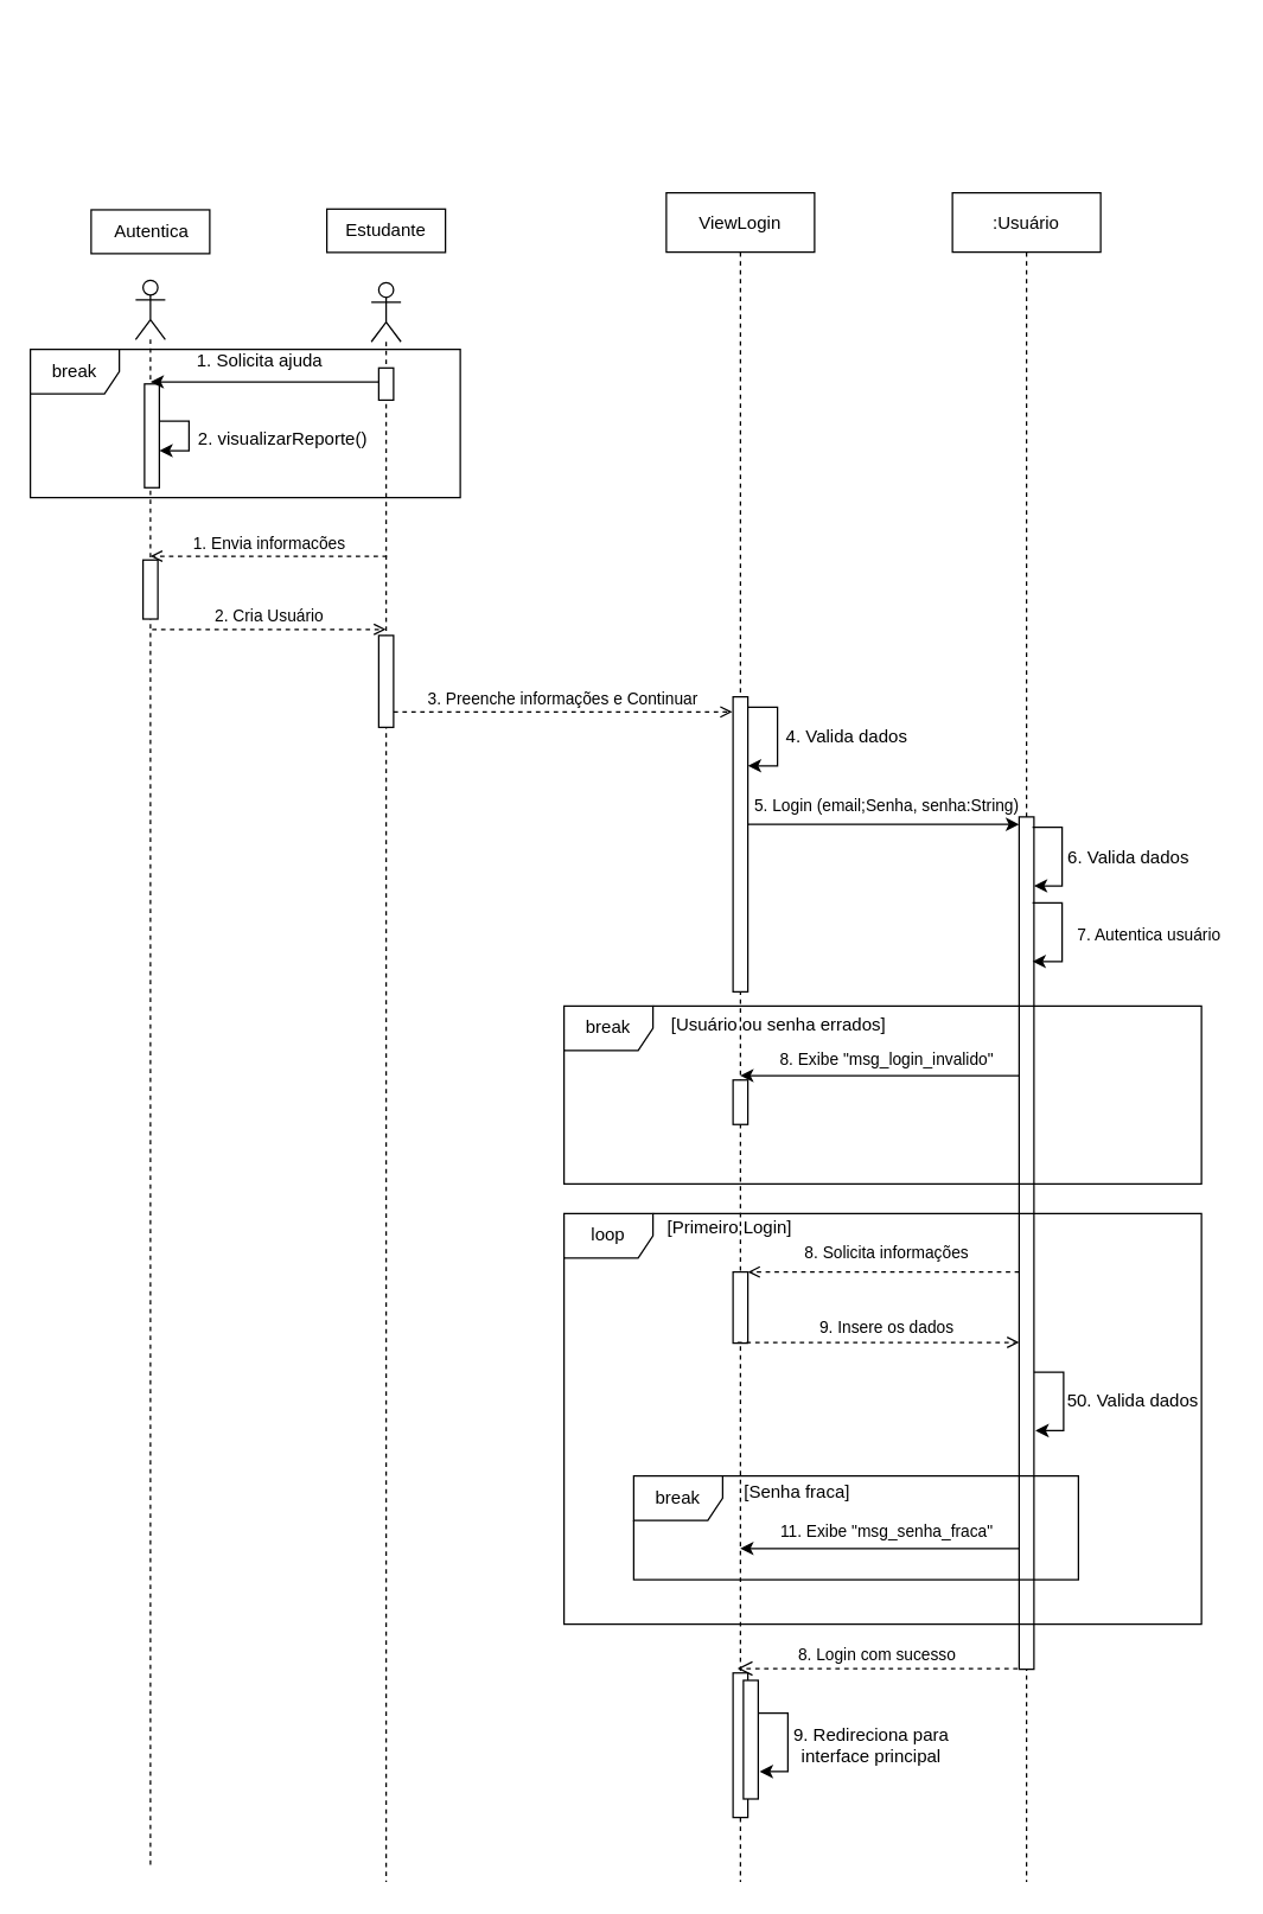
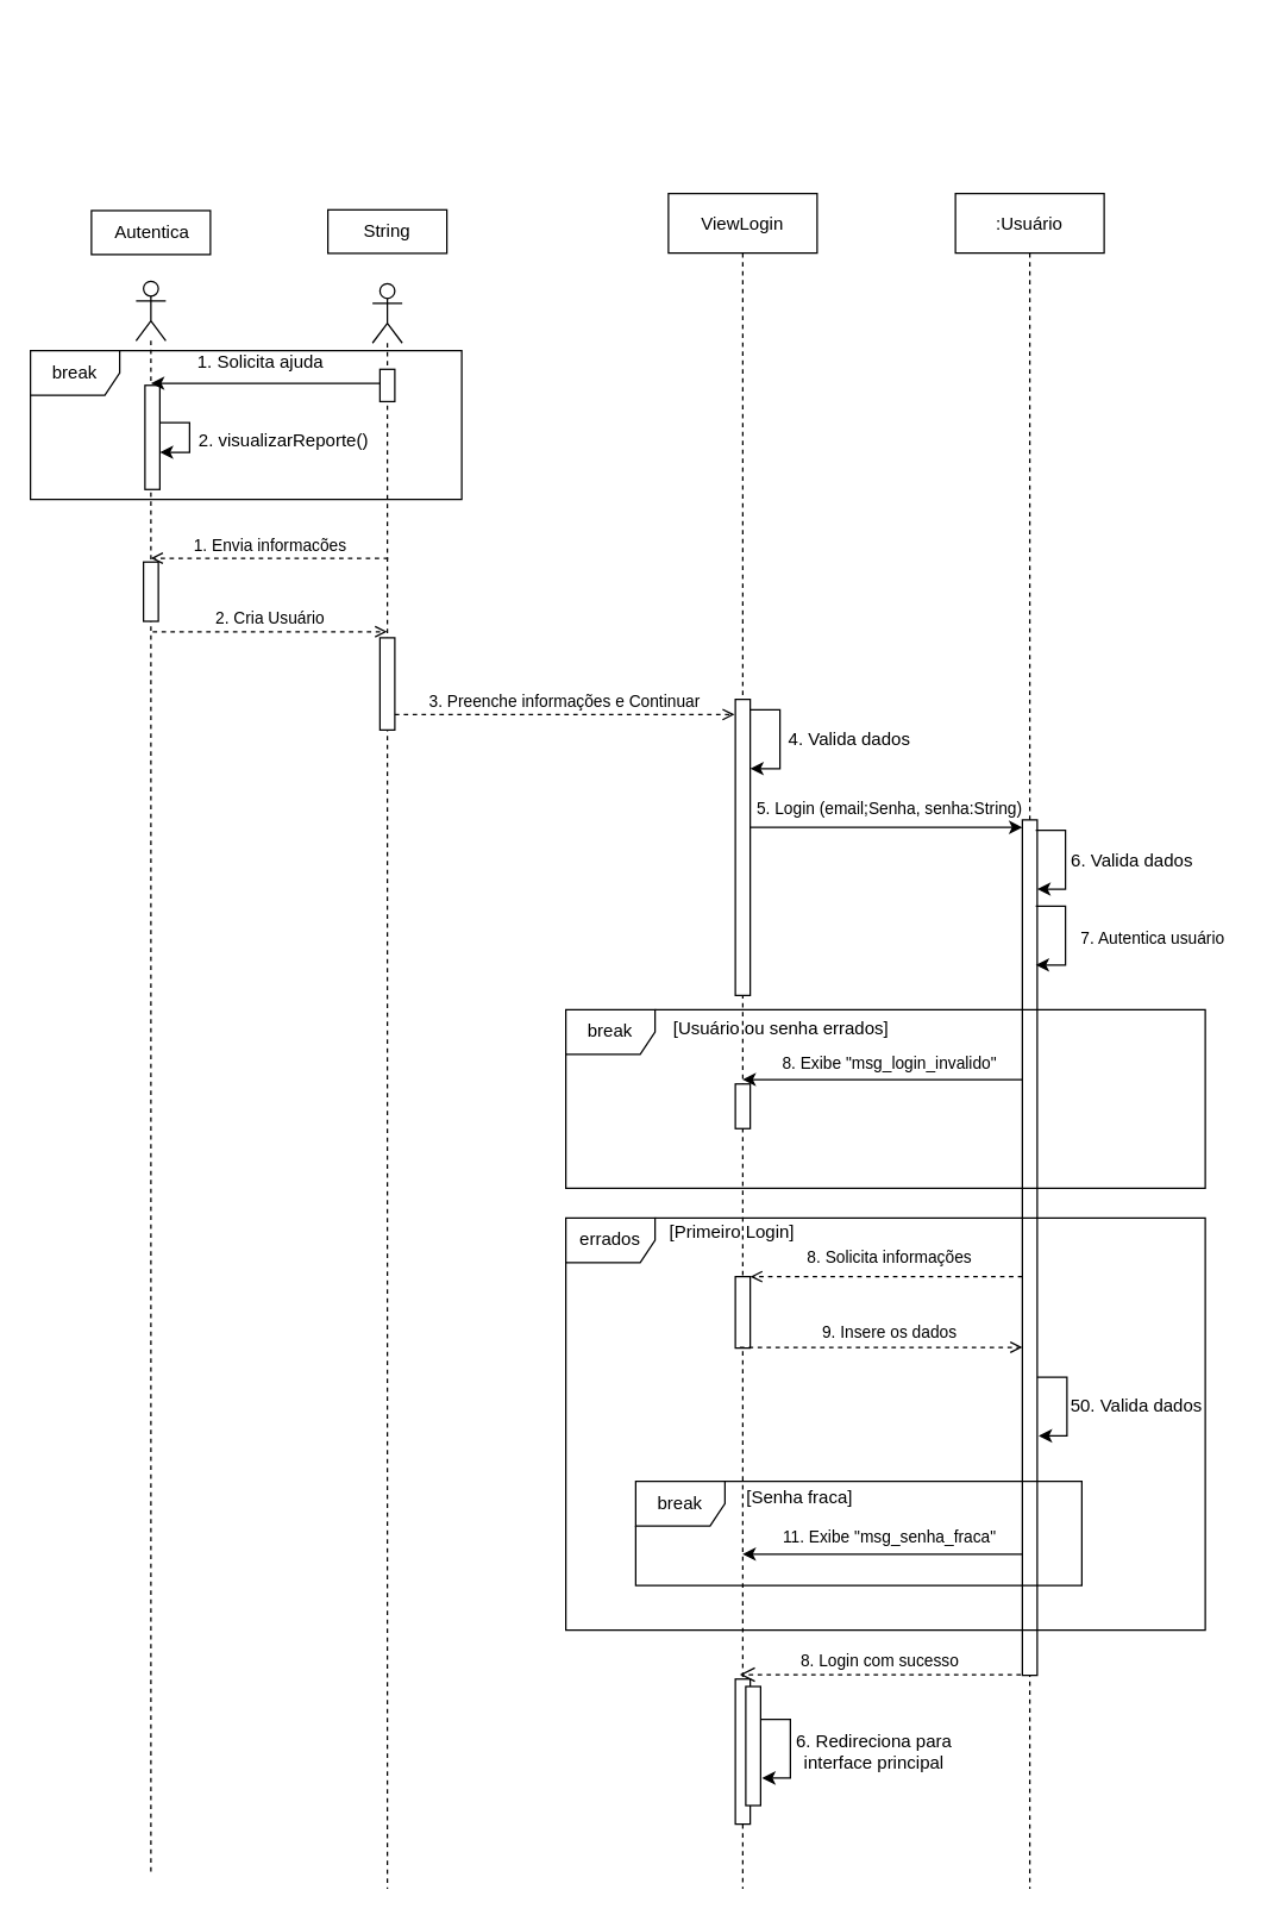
  <mxCell id="0" />
  <mxCell id="1" parent="0" />
  <mxCell id="2" value="" style="group" parent="1" vertex="1" connectable="0"><mxGeometry x="70" y="20.02" width="191" height="1176.98" as="geometry" /></mxCell>
  <mxCell id="3" value="" style="rounded=0;whiteSpace=wrap;html=1;" vertex="1" parent="2"><mxGeometry x="-9" y="120.953" width="80" height="29.54" as="geometry" /></mxCell>
  <mxCell id="4" value="" style="shape=umlLifeline;perimeter=lifelinePerimeter;whiteSpace=wrap;html=1;container=1;dropTarget=0;collapsible=0;recursiveResize=0;outlineConnect=0;portConstraint=eastwest;newEdgeStyle={&quot;curved&quot;:0,&quot;rounded&quot;:0};participant=umlActor;" parent="2" vertex="1"><mxGeometry x="21" y="168.396" width="20" height="1069.982" as="geometry" /></mxCell>
  <mxCell id="5" value="" style="html=1;points=[[0,0,0,0,5],[0,1,0,0,-5],[1,0,0,0,5],[1,1,0,0,-5]];perimeter=orthogonalPerimeter;outlineConnect=0;targetShapes=umlLifeline;portConstraint=eastwest;newEdgeStyle={&quot;curved&quot;:0,&quot;rounded&quot;:0};" vertex="1" parent="4"><mxGeometry x="6" y="70" width="10" height="70" as="geometry" /></mxCell>
  <mxCell id="6" style="edgeStyle=orthogonalEdgeStyle;rounded=0;orthogonalLoop=1;jettySize=auto;html=1;curved=0;" edge="1" parent="4" source="5" target="5"><mxGeometry relative="1" as="geometry" /></mxCell>
  <mxCell id="7" value="Autentica" style="text;html=1;align=center;verticalAlign=middle;whiteSpace=wrap;rounded=0;" parent="2" vertex="1"><mxGeometry x="-8" y="82.223" width="80" height="106.998" as="geometry" /></mxCell>
  <mxCell id="8" value="" style="html=1;points=[[0,0,0,0,5],[0,1,0,0,-5],[1,0,0,0,5],[1,1,0,0,-5]];perimeter=orthogonalPerimeter;outlineConnect=0;targetShapes=umlLifeline;portConstraint=eastwest;newEdgeStyle={&quot;curved&quot;:0,&quot;rounded&quot;:0};" parent="2" vertex="1"><mxGeometry x="26" y="357.17" width="10" height="39.83" as="geometry" /></mxCell>
  <mxCell id="9" value="1. Solicita ajuda" style="text;html=1;align=center;verticalAlign=middle;whiteSpace=wrap;rounded=0;" vertex="1" parent="2"><mxGeometry x="60" y="206.479" width="90" height="33.406" as="geometry" /></mxCell>
  <mxCell id="10" value="2. visualizarReporte()" style="text;html=1;align=center;verticalAlign=middle;whiteSpace=wrap;rounded=0;" vertex="1" parent="2"><mxGeometry x="61" y="259.566" width="119" height="33.406" as="geometry" /></mxCell>
  <mxCell id="11" value="2. Cria Usuário" style="html=1;verticalAlign=bottom;endArrow=open;curved=0;rounded=0;dashed=1;endFill=0;" edge="1" parent="2"><mxGeometry x="0.001" relative="1" as="geometry"><mxPoint x="32.163" y="403.98" as="sourcePoint" /><mxPoint x="189.83" y="403.98" as="targetPoint" /><mxPoint as="offset" /></mxGeometry></mxCell>
  <mxCell id="12" value="" style="group" parent="1" vertex="1" connectable="0"><mxGeometry x="225" y="50" width="80" height="1219" as="geometry" /></mxCell>
  <mxCell id="13" value="" style="shape=umlLifeline;perimeter=lifelinePerimeter;whiteSpace=wrap;html=1;container=1;dropTarget=0;collapsible=0;recursiveResize=0;outlineConnect=0;portConstraint=eastwest;newEdgeStyle={&quot;curved&quot;:0,&quot;rounded&quot;:0};participant=umlActor;" parent="12" vertex="1"><mxGeometry x="25" y="139.999" width="20" height="1079.001" as="geometry" /></mxCell>
  <mxCell id="14" value="3. Preenche informações e Continuar" style="html=1;verticalAlign=bottom;endArrow=open;curved=0;rounded=0;dashed=1;endFill=0;" edge="1" parent="12"><mxGeometry relative="1" as="geometry"><mxPoint x="40" y="429.675" as="sourcePoint" /><mxPoint x="268.5" y="429.675" as="targetPoint" /></mxGeometry></mxCell>
  <mxCell id="15" value="1. Envia informacões" style="html=1;verticalAlign=bottom;endArrow=open;curved=0;rounded=0;dashed=1;endFill=0;" parent="12" edge="1"><mxGeometry relative="1" as="geometry"><mxPoint x="35.5" y="324.602" as="sourcePoint" /><mxPoint x="-124.071" y="324.602" as="targetPoint" /></mxGeometry></mxCell>
  <mxCell id="16" value="" style="group" vertex="1" connectable="0" parent="12"><mxGeometry x="-5" y="68.675" width="80" height="72.796" as="geometry" /></mxCell>
  <mxCell id="17" value="" style="rounded=0;whiteSpace=wrap;html=1;" vertex="1" parent="16"><mxGeometry y="21.767" width="80" height="29.264" as="geometry" /></mxCell>
- <mxCell id="18" value="Estudante" style="text;html=1;align=center;verticalAlign=middle;whiteSpace=wrap;rounded=0;" parent="16" vertex="1"><mxGeometry width="80" height="72.796" as="geometry" /></mxCell>
+ <mxCell id="18" value="String" style="text;html=1;align=center;verticalAlign=middle;whiteSpace=wrap;rounded=0;" parent="16" vertex="1"><mxGeometry width="80" height="72.796" as="geometry" /></mxCell>
  <mxCell id="19" value="" style="html=1;points=[[0,0,0,0,5],[0,1,0,0,-5],[1,0,0,0,5],[1,1,0,0,-5]];perimeter=orthogonalPerimeter;outlineConnect=0;targetShapes=umlLifeline;portConstraint=eastwest;newEdgeStyle={&quot;curved&quot;:0,&quot;rounded&quot;:0};" parent="12" vertex="1"><mxGeometry x="30" y="378.097" width="10" height="61.983" as="geometry" /></mxCell>
  <mxCell id="20" value="" style="html=1;points=[[0,0,0,0,5],[0,1,0,0,-5],[1,0,0,0,5],[1,1,0,0,-5]];perimeter=orthogonalPerimeter;outlineConnect=0;targetShapes=umlLifeline;portConstraint=eastwest;newEdgeStyle={&quot;curved&quot;:0,&quot;rounded&quot;:0};" vertex="1" parent="12"><mxGeometry x="30" y="197.643" width="10" height="21.694" as="geometry" /></mxCell>
  <mxCell id="21" value="6. Valida dados" style="text;html=1;align=center;verticalAlign=middle;whiteSpace=wrap;rounded=0;" vertex="1" parent="1"><mxGeometry x="718" y="562.5" width="86" height="30" as="geometry" /></mxCell>
  <mxCell id="22" value=":Usuário" style="shape=umlLifeline;perimeter=lifelinePerimeter;whiteSpace=wrap;html=1;container=1;dropTarget=0;collapsible=0;recursiveResize=0;outlineConnect=0;portConstraint=eastwest;newEdgeStyle={&quot;curved&quot;:0,&quot;rounded&quot;:0};" vertex="1" parent="1"><mxGeometry x="642" y="129.5" width="100" height="1139.5" as="geometry" /></mxCell>
  <mxCell id="23" value="" style="html=1;points=[[0,0,0,0,5],[0,1,0,0,-5],[1,0,0,0,5],[1,1,0,0,-5]];perimeter=orthogonalPerimeter;outlineConnect=0;targetShapes=umlLifeline;portConstraint=eastwest;newEdgeStyle={&quot;curved&quot;:0,&quot;rounded&quot;:0};" vertex="1" parent="22"><mxGeometry x="45" y="421" width="10" height="575" as="geometry" /></mxCell>
  <mxCell id="24" style="edgeStyle=orthogonalEdgeStyle;rounded=0;orthogonalLoop=1;jettySize=auto;html=1;curved=0;" edge="1" parent="1" target="23"><mxGeometry relative="1" as="geometry"><mxPoint x="696" y="557.48" as="sourcePoint" /><mxPoint x="704" y="597" as="targetPoint" /><Array as="points"><mxPoint x="716" y="558" /><mxPoint x="716" y="597" /></Array></mxGeometry></mxCell>
  <mxCell id="25" style="edgeStyle=orthogonalEdgeStyle;rounded=0;orthogonalLoop=1;jettySize=auto;html=1;curved=0;" edge="1" parent="1"><mxGeometry relative="1" as="geometry"><mxPoint x="696" y="608.48" as="sourcePoint" /><mxPoint x="696" y="648" as="targetPoint" /><Array as="points"><mxPoint x="716" y="609" /><mxPoint x="716" y="648" /></Array></mxGeometry></mxCell>
  <mxCell id="26" value="&lt;span style=&quot;font-size: 11px; text-wrap-mode: nowrap; background-color: rgb(255, 255, 255);&quot;&gt;7. Autentica usuário&lt;/span&gt;" style="text;html=1;align=center;verticalAlign=middle;whiteSpace=wrap;rounded=0;" vertex="1" parent="1"><mxGeometry x="720" y="615" width="110" height="30" as="geometry" /></mxCell>
  <mxCell id="27" value="4. Valida dados" style="text;html=1;align=center;verticalAlign=middle;whiteSpace=wrap;rounded=0;" vertex="1" parent="1"><mxGeometry x="528" y="481.5" width="86" height="30" as="geometry" /></mxCell>
  <mxCell id="28" value="ViewLogin" style="shape=umlLifeline;perimeter=lifelinePerimeter;whiteSpace=wrap;html=1;container=1;dropTarget=0;collapsible=0;recursiveResize=0;outlineConnect=0;portConstraint=eastwest;newEdgeStyle={&quot;curved&quot;:0,&quot;rounded&quot;:0};" vertex="1" parent="1"><mxGeometry x="449" y="129.5" width="100" height="1139.5" as="geometry" /></mxCell>
  <mxCell id="29" value="" style="html=1;points=[[0,0,0,0,5],[0,1,0,0,-5],[1,0,0,0,5],[1,1,0,0,-5]];perimeter=orthogonalPerimeter;outlineConnect=0;targetShapes=umlLifeline;portConstraint=eastwest;newEdgeStyle={&quot;curved&quot;:0,&quot;rounded&quot;:0};" vertex="1" parent="28"><mxGeometry x="45" y="340" width="10" height="199" as="geometry" /></mxCell>
  <mxCell id="30" value="" style="html=1;points=[[0,0,0,0,5],[0,1,0,0,-5],[1,0,0,0,5],[1,1,0,0,-5]];perimeter=orthogonalPerimeter;outlineConnect=0;targetShapes=umlLifeline;portConstraint=eastwest;newEdgeStyle={&quot;curved&quot;:0,&quot;rounded&quot;:0};" vertex="1" parent="28"><mxGeometry x="45" y="728" width="10" height="48" as="geometry" /></mxCell>
  <mxCell id="31" value="" style="html=1;points=[[0,0,0,0,5],[0,1,0,0,-5],[1,0,0,0,5],[1,1,0,0,-5]];perimeter=orthogonalPerimeter;outlineConnect=0;targetShapes=umlLifeline;portConstraint=eastwest;newEdgeStyle={&quot;curved&quot;:0,&quot;rounded&quot;:0};" vertex="1" parent="28"><mxGeometry x="45" y="998.5" width="10" height="97.5" as="geometry" /></mxCell>
  <mxCell id="32" value="" style="html=1;points=[[0,0,0,0,5],[0,1,0,0,-5],[1,0,0,0,5],[1,1,0,0,-5]];perimeter=orthogonalPerimeter;outlineConnect=0;targetShapes=umlLifeline;portConstraint=eastwest;newEdgeStyle={&quot;curved&quot;:0,&quot;rounded&quot;:0};" vertex="1" parent="28"><mxGeometry x="52" y="1003.5" width="10" height="80" as="geometry" /></mxCell>
  <mxCell id="33" style="edgeStyle=orthogonalEdgeStyle;rounded=0;orthogonalLoop=1;jettySize=auto;html=1;curved=0;" edge="1" parent="1" target="29"><mxGeometry relative="1" as="geometry"><mxPoint x="504" y="476.48" as="sourcePoint" /><mxPoint x="524" y="498" as="targetPoint" /><Array as="points"><mxPoint x="524" y="477" /><mxPoint x="524" y="516" /></Array></mxGeometry></mxCell>
  <mxCell id="34" value="&lt;span style=&quot;font-size: 11px; text-wrap-mode: nowrap; background-color: rgb(255, 255, 255);&quot;&gt;5. Login (email;Senha, senha:String)&lt;/span&gt;" style="text;html=1;align=center;verticalAlign=middle;whiteSpace=wrap;rounded=0;" vertex="1" parent="1"><mxGeometry x="510" y="528" width="176" height="30" as="geometry" /></mxCell>
  <mxCell id="35" style="edgeStyle=orthogonalEdgeStyle;rounded=0;orthogonalLoop=1;jettySize=auto;html=1;curved=0;entryX=0;entryY=0;entryDx=0;entryDy=5;entryPerimeter=0;" edge="1" parent="1" source="29" target="23"><mxGeometry relative="1" as="geometry"><Array as="points"><mxPoint x="587" y="556" /></Array></mxGeometry></mxCell>
  <mxCell id="36" value="&lt;span style=&quot;font-size: 11px; text-wrap-mode: nowrap; background-color: rgb(255, 255, 255);&quot;&gt;8. Solicita informações&lt;/span&gt;" style="text;html=1;align=center;verticalAlign=middle;whiteSpace=wrap;rounded=0;" vertex="1" parent="1"><mxGeometry x="543" y="835" width="110" height="20" as="geometry" /></mxCell>
  <mxCell id="37" value="break" style="shape=umlFrame;whiteSpace=wrap;html=1;pointerEvents=0;" vertex="1" parent="1"><mxGeometry x="380" y="678" width="430" height="120" as="geometry" /></mxCell>
  <mxCell id="38" style="edgeStyle=orthogonalEdgeStyle;rounded=0;orthogonalLoop=1;jettySize=auto;html=1;curved=0;" edge="1" parent="1"><mxGeometry relative="1" as="geometry"><mxPoint x="687" y="725.034" as="sourcePoint" /><mxPoint x="498.81" y="725.034" as="targetPoint" /><Array as="points"><mxPoint x="580" y="725" /><mxPoint x="580" y="725" /></Array></mxGeometry></mxCell>
  <mxCell id="39" value="" style="html=1;points=[[0,0,0,0,5],[0,1,0,0,-5],[1,0,0,0,5],[1,1,0,0,-5]];perimeter=orthogonalPerimeter;outlineConnect=0;targetShapes=umlLifeline;portConstraint=eastwest;newEdgeStyle={&quot;curved&quot;:0,&quot;rounded&quot;:0};" vertex="1" parent="1"><mxGeometry x="494" y="728" width="10" height="30" as="geometry" /></mxCell>
  <mxCell id="40" value="&lt;span style=&quot;font-size: 11px; text-wrap-mode: nowrap; background-color: rgb(255, 255, 255);&quot;&gt;8. Exibe &quot;msg_login_invalido&quot;&lt;/span&gt;&lt;span style=&quot;color: rgba(0, 0, 0, 0); font-family: monospace; font-size: 0px; text-align: start; text-wrap-mode: nowrap;&quot;&gt;%3CmxGraphModel%3E%3Croot%3E%3CmxCell%20id%3D%220%22%2F%3E%3CmxCell%20id%3D%221%22%20parent%3D%220%22%2F%3E%3CmxCell%20id%3D%222%22%20value%3D%22%26lt%3Bspan%20style%3D%26quot%3Bfont-size%3A%2011px%3B%20text-wrap-mode%3A%20nowrap%3B%20background-color%3A%20rgb(255%2C%20255%2C%20255)%3B%26quot%3B%26gt%3B5.%20Login%20(email%3BString%2C%20senha%3AString)%26lt%3B%2Fspan%26gt%3B%22%20style%3D%22text%3Bhtml%3D1%3Balign%3Dcenter%3BverticalAlign%3Dmiddle%3BwhiteSpace%3Dwrap%3Brounded%3D0%3B%22%20vertex%3D%221%22%20parent%3D%221%22%3E%3CmxGeometry%20x%3D%22510%22%20y%3D%22310%22%20width%3D%22176%22%20height%3D%2230%22%20as%3D%22geometry%22%2F%3E%3C%2FmxCell%3E%3C%2Froot%3E%3C%2FmxGraphModel%3E&lt;/span&gt;" style="text;html=1;align=center;verticalAlign=middle;whiteSpace=wrap;rounded=0;" vertex="1" parent="1"><mxGeometry x="510" y="699" width="176" height="30" as="geometry" /></mxCell>
  <mxCell id="41" value="[Usuário ou senha errados]" style="text;html=1;align=center;verticalAlign=middle;whiteSpace=wrap;rounded=0;" vertex="1" parent="1"><mxGeometry x="445" y="676" width="160" height="30" as="geometry" /></mxCell>
- <mxCell id="42" value="loop" style="shape=umlFrame;whiteSpace=wrap;html=1;pointerEvents=0;" vertex="1" parent="1"><mxGeometry x="380" y="818" width="430" height="277" as="geometry" /></mxCell>
+ <mxCell id="42" value="errados" style="shape=umlFrame;whiteSpace=wrap;html=1;pointerEvents=0;" vertex="1" parent="1"><mxGeometry x="380" y="818" width="430" height="277" as="geometry" /></mxCell>
  <mxCell id="43" value="[Primeiro Login]" style="text;html=1;align=center;verticalAlign=middle;whiteSpace=wrap;rounded=0;" vertex="1" parent="1"><mxGeometry x="412" y="813" width="160" height="30" as="geometry" /></mxCell>
  <mxCell id="44" value="" style="endArrow=open;html=1;rounded=0;dashed=1;endFill=0;" edge="1" parent="1" source="23" target="30"><mxGeometry width="50" height="50" relative="1" as="geometry"><mxPoint x="600" y="865" as="sourcePoint" /><mxPoint x="650" y="815" as="targetPoint" /></mxGeometry></mxCell>
  <mxCell id="45" value="" style="endArrow=open;html=1;rounded=0;dashed=1;endFill=0;" edge="1" parent="1" target="23"><mxGeometry width="50" height="50" relative="1" as="geometry"><mxPoint x="497" y="905" as="sourcePoint" /><mxPoint x="630" y="875" as="targetPoint" /><Array as="points"><mxPoint x="600" y="905" /></Array></mxGeometry></mxCell>
  <mxCell id="46" value="&lt;span style=&quot;font-size: 11px; text-wrap-mode: nowrap; background-color: rgb(255, 255, 255);&quot;&gt;9. Insere os dados&lt;/span&gt;" style="text;html=1;align=center;verticalAlign=middle;whiteSpace=wrap;rounded=0;" vertex="1" parent="1"><mxGeometry x="543" y="885" width="110" height="20" as="geometry" /></mxCell>
  <mxCell id="47" value="50. Valida dados" style="text;html=1;align=center;verticalAlign=middle;whiteSpace=wrap;rounded=0;" vertex="1" parent="1"><mxGeometry x="718" y="930.02" width="92" height="30" as="geometry" /></mxCell>
  <mxCell id="48" style="edgeStyle=orthogonalEdgeStyle;rounded=0;orthogonalLoop=1;jettySize=auto;html=1;curved=0;" edge="1" parent="1"><mxGeometry relative="1" as="geometry"><mxPoint x="697" y="925" as="sourcePoint" /><mxPoint x="698" y="964.52" as="targetPoint" /><Array as="points"><mxPoint x="717" y="925.52" /><mxPoint x="717" y="964.52" /></Array></mxGeometry></mxCell>
  <mxCell id="49" value="break" style="shape=umlFrame;whiteSpace=wrap;html=1;pointerEvents=0;" vertex="1" parent="1"><mxGeometry x="427" y="995" width="300" height="70" as="geometry" /></mxCell>
  <mxCell id="50" style="edgeStyle=orthogonalEdgeStyle;rounded=0;orthogonalLoop=1;jettySize=auto;html=1;curved=0;" edge="1" parent="1"><mxGeometry relative="1" as="geometry"><mxPoint x="687" y="1044.034" as="sourcePoint" /><mxPoint x="498.81" y="1044.034" as="targetPoint" /><Array as="points"><mxPoint x="580" y="1044" /><mxPoint x="580" y="1044" /></Array></mxGeometry></mxCell>
  <mxCell id="51" value="&lt;span style=&quot;font-size: 11px; text-wrap-mode: nowrap; background-color: rgb(255, 255, 255);&quot;&gt;11. Exibe &quot;msg_senha_fraca&quot;&lt;/span&gt;&lt;span style=&quot;color: rgba(0, 0, 0, 0); font-family: monospace; font-size: 0px; text-align: start; text-wrap-mode: nowrap;&quot;&gt;%3CmxGraphModel%3E%3Croot%3E%3CmxCell%20id%3D%220%22%2F%3E%3CmxCell%20id%3D%221%22%20parent%3D%220%22%2F%3E%3CmxCell%20id%3D%222%22%20value%3D%22%26lt%3Bspan%20style%3D%26quot%3Bfont-size%3A%2011px%3B%20text-wrap-mode%3A%20nowrap%3B%20background-color%3A%20rgb(255%2C%20255%2C%20255)%3B%26quot%3B%26gt%3B5.%20Login%20(email%3BString%2C%20senha%3AString)%26lt%3B%2Fspan%26gt%3B%22%20style%3D%22text%3Bhtml%3D1%3Balign%3Dcenter%3BverticalAlign%3Dmiddle%3BwhiteSpace%3Dwrap%3Brounded%3D0%3B%22%20vertex%3D%221%22%20parent%3D%221%22%3E%3CmxGeometry%20x%3D%22510%22%20y%3D%22310%22%20width%3D%22176%22%20height%3D%2230%22%20as%3D%22geometry%22%2F%3E%3C%2FmxCell%3E%3C%2Froot%3E%3C%2FmxGraphModel%3E&lt;/span&gt;" style="text;html=1;align=center;verticalAlign=middle;whiteSpace=wrap;rounded=0;" vertex="1" parent="1"><mxGeometry x="510" y="1018" width="176" height="30" as="geometry" /></mxCell>
  <mxCell id="52" value="[Senha fraca]" style="text;html=1;align=center;verticalAlign=middle;whiteSpace=wrap;rounded=0;" vertex="1" parent="1"><mxGeometry x="495" y="991" width="85" height="30" as="geometry" /></mxCell>
  <mxCell id="53" value="8. Login com sucesso" style="html=1;verticalAlign=bottom;endArrow=open;dashed=1;endSize=8;curved=0;rounded=0;" edge="1" parent="1"><mxGeometry relative="1" as="geometry"><mxPoint x="686" y="1125" as="sourcePoint" /><mxPoint x="497" y="1125" as="targetPoint" /></mxGeometry></mxCell>
- <mxCell id="54" value="9. Redireciona para interface principal" style="text;html=1;align=center;verticalAlign=middle;whiteSpace=wrap;rounded=0;" vertex="1" parent="1"><mxGeometry x="533" y="1154.02" width="109" height="44.98" as="geometry" /></mxCell>
+ <mxCell id="54" value="6. Redireciona para interface principal" style="text;html=1;align=center;verticalAlign=middle;whiteSpace=wrap;rounded=0;" vertex="1" parent="1"><mxGeometry x="533" y="1154.02" width="109" height="44.98" as="geometry" /></mxCell>
  <mxCell id="55" style="edgeStyle=orthogonalEdgeStyle;rounded=0;orthogonalLoop=1;jettySize=auto;html=1;curved=0;" edge="1" parent="1"><mxGeometry relative="1" as="geometry"><mxPoint x="511" y="1155" as="sourcePoint" /><mxPoint x="512" y="1194.52" as="targetPoint" /><Array as="points"><mxPoint x="531" y="1155.52" /><mxPoint x="531" y="1194.52" /></Array></mxGeometry></mxCell>
  <mxCell id="56" value="break" style="shape=umlFrame;whiteSpace=wrap;html=1;pointerEvents=0;" vertex="1" parent="1"><mxGeometry x="20" y="235" width="290" height="100" as="geometry" /></mxCell>
  <mxCell id="57" value="" style="endArrow=classic;html=1;rounded=0;exitX=0;exitY=1;exitDx=0;exitDy=-5;exitPerimeter=0;" edge="1" parent="1"><mxGeometry width="50" height="50" relative="1" as="geometry"><mxPoint x="255" y="257" as="sourcePoint" /><mxPoint x="101.035" y="257" as="targetPoint" /></mxGeometry></mxCell>
